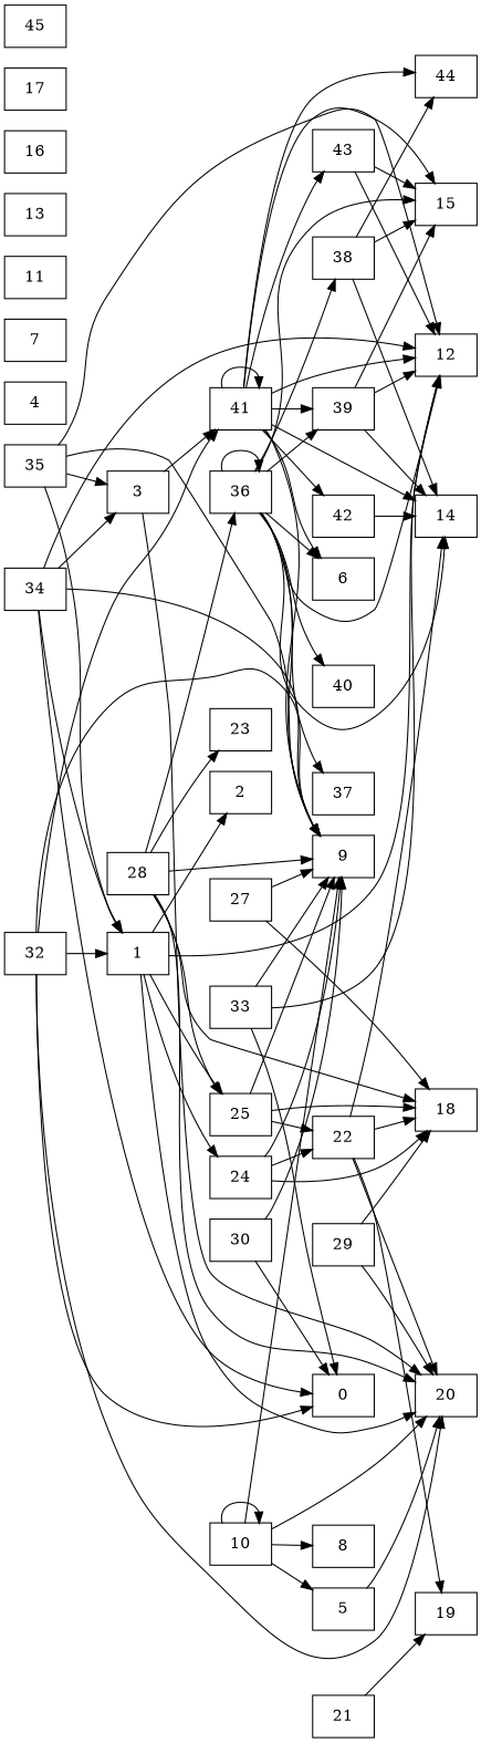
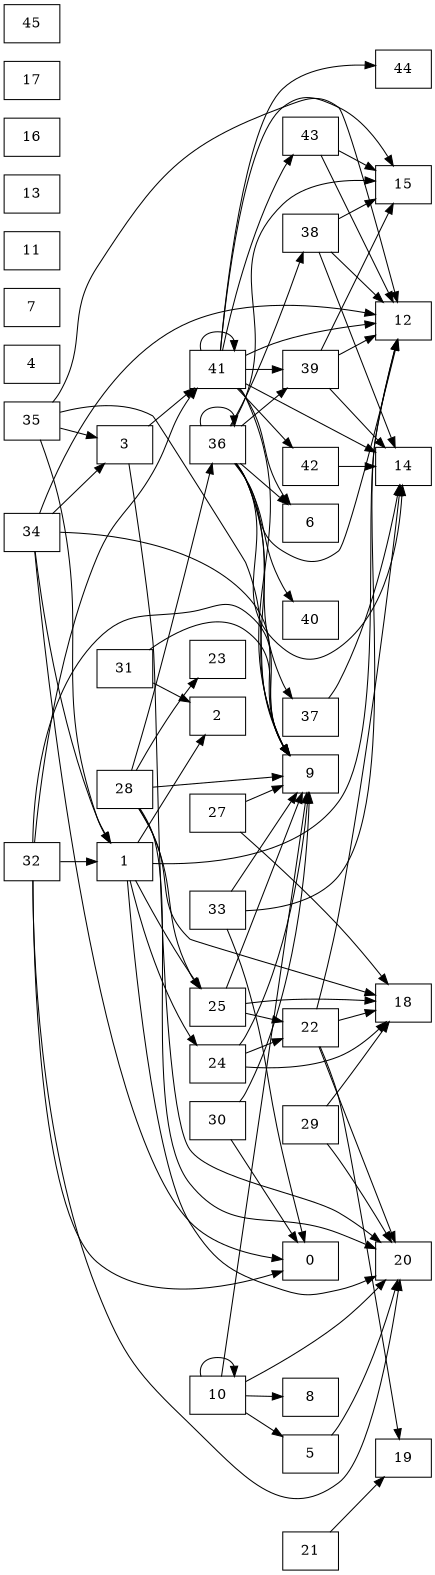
  digraph {
    rankdir=LR
    node [shape=record]
    n1 [label="{0}"]
    n2 [label="{1}"]
    n3 [label="{2}"]
    n4 [label="{12}"]
    n5 [label="{20}"]
    n6 [label="{24}"]
    n7 [label="{25}"]
    n8 [label="{9}"]
    n9 [label="{18}"]
    n10 [label="{22}"]
    n11 [label="{3}"]
    n12 [label="{41}"]
    n13 [label="{6}"]
    n14 [label="{14}"]
    n15 [label="{15}"]
    n16 [label="{39}"]
    n17 [label="{42}"]
    n18 [label="{43}"]
    n19 [label="{44}"]
    n20 [label="{4}"]
    n21 [label="{5}"]
    n22 [label="{7}"]
    n23 [label="{8}"]
    n24 [label="{10}"]
    n25 [label="{11}"]
    n26 [label="{13}"]
    n27 [label="{16}"]
    n28 [label="{17}"]
    n29 [label="{19}"]
    n30 [label="{21}"]
    n31 [label="{23}"]
    n32 [label="{27}"]
    n33 [label="{28}"]
    n34 [label="{36}"]
    n35 [label="{37}"]
    n36 [label="{38}"]
    n37 [label="{40}"]
    n38 [label="{29}"]
    n39 [label="{30}"]
+   n40 [label="{31}"]
    n41 [label="{32}"]
    n42 [label="{33}"]
    n43 [label="{34}"]
    n44 [label="{35}"]
    n45 [label="{45}"]
    n2 -> n3
    n2 -> n4
    n2 -> n5
    n2 -> n6
    n2 -> n7
    n6 -> n8
    n6 -> n9
    n6 -> n10
    n7 -> n8
    n7 -> n9
    n7 -> n10
    n10 -> n5
    n10 -> n9
    n10 -> n14
    n10 -> n29
    n11 -> n5
    n11 -> n12
    n12 -> n4
    n12 -> n8
    n12 -> n12
    n12 -> n13
    n12 -> n14
    n12 -> n15
    n12 -> n16
    n12 -> n17
    n12 -> n18
    n12 -> n19
    n16 -> n4
    n16 -> n14
    n16 -> n15
    n17 -> n14
    n18 -> n4
    n18 -> n15
    n21 -> n5
    n24 -> n5
    n24 -> n8
    n24 -> n21
    n24 -> n23
    n24 -> n24
    n30 -> n29
    n32 -> n8
    n32 -> n9
    n33 -> n5
    n33 -> n7
    n33 -> n8
    n33 -> n9
    n33 -> n31
    n33 -> n34
    n34 -> n4
    n34 -> n8
    n34 -> n13
    n34 -> n14
    n34 -> n15
    n34 -> n16
    n34 -> n34
    n34 -> n35
    n34 -> n36
    n34 -> n37
-   n36 -> n19
+   n35 -> n14
+   n36 -> n4
    n36 -> n14
    n36 -> n15
    n38 -> n5
    n38 -> n9
    n39 -> n1
    n39 -> n8
+   n40 -> n3
+   n40 -> n8
    n41 -> n1
    n41 -> n2
    n41 -> n5
    n41 -> n8
    n41 -> n12
    n42 -> n1
    n42 -> n4
    n42 -> n8
    n43 -> n1
    n43 -> n2
    n43 -> n4
    n43 -> n8
    n43 -> n11
    n44 -> n2
    n44 -> n4
    n44 -> n8
    n44 -> n11
  }
